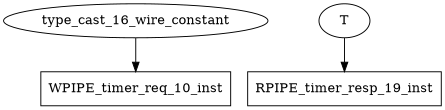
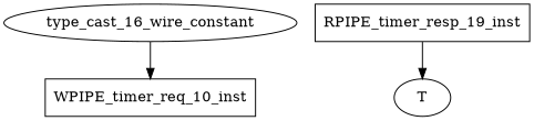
  digraph {
    node [shape=rectangle]
    type_cast_16_wire_constant [shape=ellipse]
    n2 [label=WPIPE_timer_req_10_inst]
    T [shape=""]
    RPIPE_timer_resp_19_inst
    type_cast_16_wire_constant -> n2
-   T -> RPIPE_timer_resp_19_inst
+   RPIPE_timer_resp_19_inst -> T
  }
